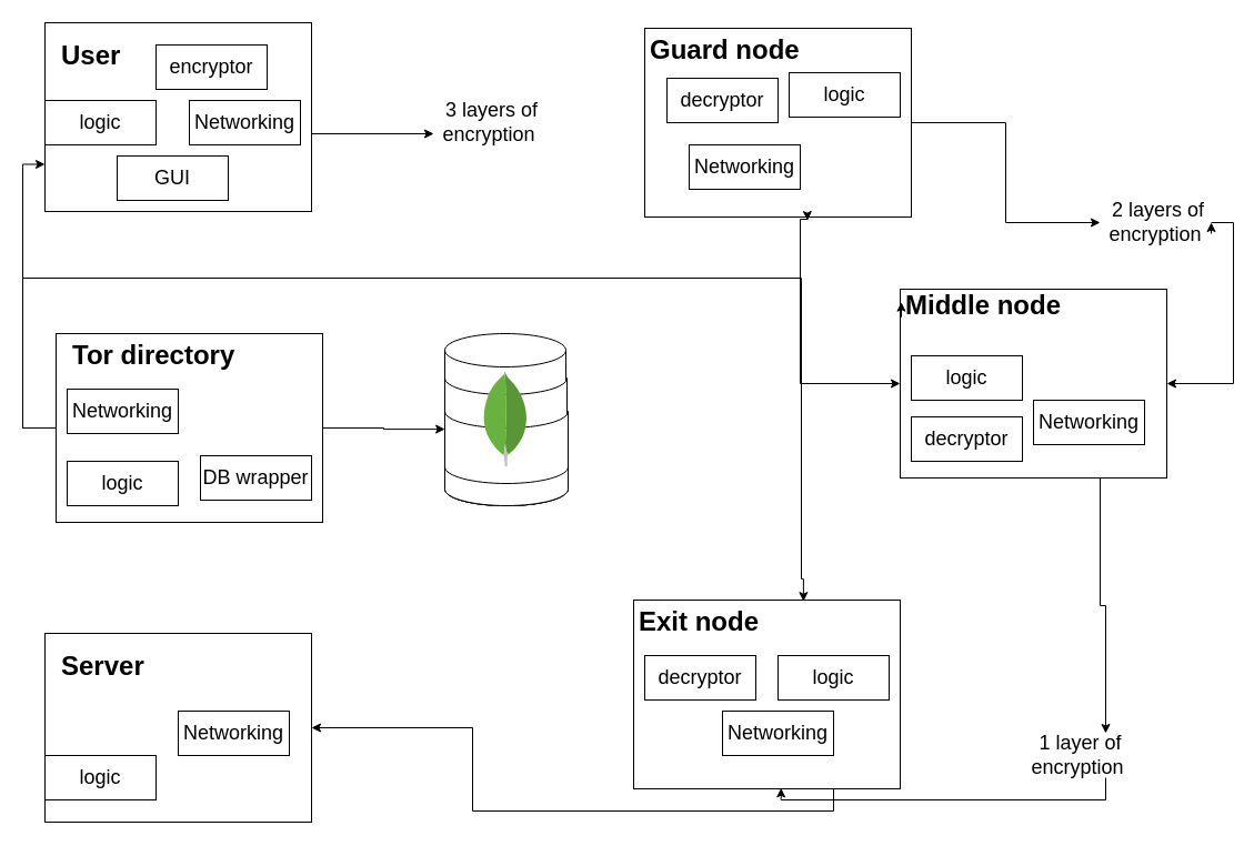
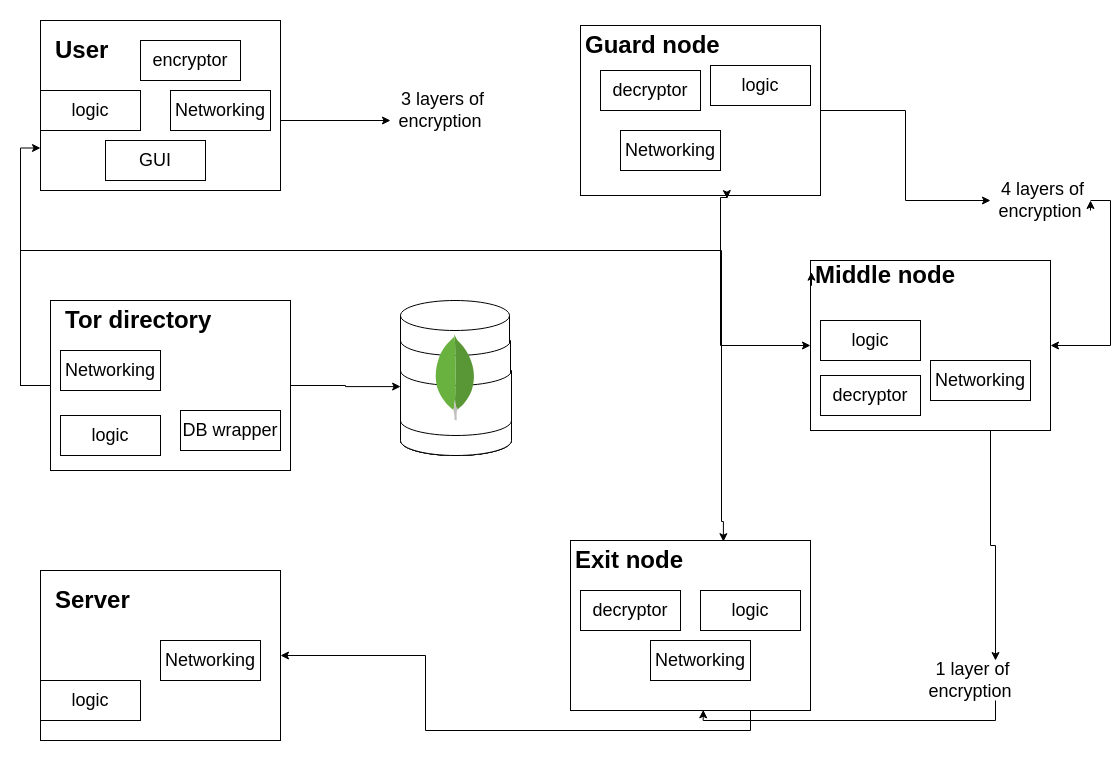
  <mxCell id="0" />
  <mxCell id="1" parent="0" />
  <mxCell id="2" value="" style="shape=cylinder3;whiteSpace=wrap;html=1;boundedLbl=1;backgroundOutline=1;size=15;" parent="1" vertex="1"><mxGeometry x="400" y="300" width="109" height="150" as="geometry" /></mxCell>
  <mxCell id="3" value="" style="shape=cylinder3;whiteSpace=wrap;html=1;boundedLbl=1;backgroundOutline=1;size=15;lid=0;" parent="1" vertex="1"><mxGeometry x="400" y="400" width="111" height="55" as="geometry" /></mxCell>
  <mxCell id="4" value="" style="shape=cylinder3;whiteSpace=wrap;html=1;boundedLbl=1;backgroundOutline=1;size=15;lid=0;" parent="1" vertex="1"><mxGeometry x="400" y="340" width="110" height="115" as="geometry" /></mxCell>
  <mxCell id="5" value="" style="rounded=0;whiteSpace=wrap;html=1;" parent="1" vertex="1"><mxGeometry x="40" y="20" width="240" height="170" as="geometry" /></mxCell>
  <mxCell id="6" value="&lt;h1&gt;User&lt;/h1&gt;&lt;p&gt;&lt;br&gt;&lt;/p&gt;" style="text;html=1;strokeColor=none;fillColor=none;spacing=5;spacingTop=-20;whiteSpace=wrap;overflow=hidden;rounded=0;" parent="1" vertex="1"><mxGeometry x="50" y="30" width="190" height="120" as="geometry" /></mxCell>
  <mxCell id="7" style="edgeStyle=orthogonalEdgeStyle;rounded=0;orthogonalLoop=1;jettySize=auto;html=1;exitX=1;exitY=0.5;exitDx=0;exitDy=0;entryX=0;entryY=0.5;entryDx=0;entryDy=0;" parent="1" source="8" target="45" edge="1"><mxGeometry relative="1" as="geometry" /></mxCell>
  <mxCell id="8" value="" style="rounded=0;whiteSpace=wrap;html=1;" parent="1" vertex="1"><mxGeometry x="580" y="25" width="240" height="170" as="geometry" /></mxCell>
  <mxCell id="9" value="&lt;h1&gt;Guard node&lt;/h1&gt;" style="text;html=1;strokeColor=none;fillColor=none;spacing=5;spacingTop=-20;whiteSpace=wrap;overflow=hidden;rounded=0;" parent="1" vertex="1"><mxGeometry x="580" y="25" width="190" height="120" as="geometry" /></mxCell>
  <mxCell id="10" style="edgeStyle=orthogonalEdgeStyle;rounded=0;orthogonalLoop=1;jettySize=auto;html=1;exitX=0.75;exitY=1;exitDx=0;exitDy=0;entryX=1;entryY=0.5;entryDx=0;entryDy=0;" parent="1" source="11" target="17" edge="1"><mxGeometry relative="1" as="geometry" /></mxCell>
  <mxCell id="11" value="" style="rounded=0;whiteSpace=wrap;html=1;" parent="1" vertex="1"><mxGeometry x="570" y="540" width="240" height="170" as="geometry" /></mxCell>
  <mxCell id="12" value="&lt;h1&gt;Exit node&lt;/h1&gt;" style="text;html=1;strokeColor=none;fillColor=none;spacing=5;spacingTop=-20;whiteSpace=wrap;overflow=hidden;rounded=0;" parent="1" vertex="1"><mxGeometry x="570" y="540" width="190" height="120" as="geometry" /></mxCell>
  <mxCell id="13" style="edgeStyle=orthogonalEdgeStyle;rounded=0;orthogonalLoop=1;jettySize=auto;html=1;exitX=0.75;exitY=1;exitDx=0;exitDy=0;entryX=0.553;entryY=0.996;entryDx=0;entryDy=0;entryPerimeter=0;" parent="1" source="47" target="11" edge="1"><mxGeometry relative="1" as="geometry" /></mxCell>
  <mxCell id="14" style="edgeStyle=orthogonalEdgeStyle;rounded=0;orthogonalLoop=1;jettySize=auto;html=1;exitX=0.75;exitY=1;exitDx=0;exitDy=0;entryX=0.75;entryY=0;entryDx=0;entryDy=0;" parent="1" source="15" target="47" edge="1"><mxGeometry relative="1" as="geometry" /></mxCell>
  <mxCell id="15" value="" style="rounded=0;whiteSpace=wrap;html=1;" parent="1" vertex="1"><mxGeometry x="810" y="260" width="240" height="170" as="geometry" /></mxCell>
  <mxCell id="16" value="&lt;h1&gt;Middle node&lt;/h1&gt;" style="text;html=1;strokeColor=none;fillColor=none;spacing=5;spacingTop=-20;whiteSpace=wrap;overflow=hidden;rounded=0;" parent="1" vertex="1"><mxGeometry x="810" y="255" width="190" height="120" as="geometry" /></mxCell>
  <mxCell id="17" value="" style="rounded=0;whiteSpace=wrap;html=1;" parent="1" vertex="1"><mxGeometry x="40" y="570" width="240" height="170" as="geometry" /></mxCell>
  <mxCell id="18" value="&lt;h1&gt;Server&lt;/h1&gt;" style="text;html=1;strokeColor=none;fillColor=none;spacing=5;spacingTop=-20;whiteSpace=wrap;overflow=hidden;rounded=0;" parent="1" vertex="1"><mxGeometry x="50" y="580" width="190" height="120" as="geometry" /></mxCell>
  <mxCell id="19" style="edgeStyle=orthogonalEdgeStyle;rounded=0;orthogonalLoop=1;jettySize=auto;html=1;exitX=1;exitY=0.5;exitDx=0;exitDy=0;entryX=0.001;entryY=0.574;entryDx=0;entryDy=0;entryPerimeter=0;" parent="1" source="25" target="2" edge="1"><mxGeometry relative="1" as="geometry" /></mxCell>
  <mxCell id="20" style="edgeStyle=orthogonalEdgeStyle;rounded=0;orthogonalLoop=1;jettySize=auto;html=1;exitX=0;exitY=0.5;exitDx=0;exitDy=0;entryX=0;entryY=0.75;entryDx=0;entryDy=0;" parent="1" source="30" target="5" edge="1"><mxGeometry relative="1" as="geometry"><Array as="points"><mxPoint x="20" y="385" /><mxPoint x="20" y="148" /></Array></mxGeometry></mxCell>
  <mxCell id="21" style="edgeStyle=orthogonalEdgeStyle;rounded=0;orthogonalLoop=1;jettySize=auto;html=1;exitX=0;exitY=0.5;exitDx=0;exitDy=0;entryX=0;entryY=0.5;entryDx=0;entryDy=0;" parent="1" source="25" target="30" edge="1"><mxGeometry relative="1" as="geometry" /></mxCell>
  <mxCell id="22" style="edgeStyle=orthogonalEdgeStyle;rounded=0;orthogonalLoop=1;jettySize=auto;html=1;entryX=0.611;entryY=1.018;entryDx=0;entryDy=0;entryPerimeter=0;" parent="1" target="8" edge="1"><mxGeometry relative="1" as="geometry"><mxPoint x="20" y="370" as="sourcePoint" /><Array as="points"><mxPoint x="20" y="250" /><mxPoint x="720" y="250" /><mxPoint x="720" y="197" /><mxPoint x="727" y="197" /></Array></mxGeometry></mxCell>
  <mxCell id="23" style="edgeStyle=orthogonalEdgeStyle;rounded=0;orthogonalLoop=1;jettySize=auto;html=1;exitX=0;exitY=0.5;exitDx=0;exitDy=0;entryX=0;entryY=0.5;entryDx=0;entryDy=0;" parent="1" source="25" target="15" edge="1"><mxGeometry relative="1" as="geometry"><Array as="points"><mxPoint x="20" y="385" /><mxPoint x="20" y="250" /><mxPoint x="720" y="250" /><mxPoint x="720" y="345" /></Array></mxGeometry></mxCell>
  <mxCell id="24" style="edgeStyle=orthogonalEdgeStyle;rounded=0;orthogonalLoop=1;jettySize=auto;html=1;exitX=0;exitY=0.5;exitDx=0;exitDy=0;entryX=0.637;entryY=0.007;entryDx=0;entryDy=0;entryPerimeter=0;" parent="1" source="25" target="11" edge="1"><mxGeometry relative="1" as="geometry"><Array as="points"><mxPoint x="20" y="385" /><mxPoint x="20" y="250" /><mxPoint x="721" y="250" /><mxPoint x="721" y="521" /></Array></mxGeometry></mxCell>
  <mxCell id="25" value="" style="rounded=0;whiteSpace=wrap;html=1;" parent="1" vertex="1"><mxGeometry x="50" y="300" width="240" height="170" as="geometry" /></mxCell>
  <mxCell id="26" value="&lt;h1&gt;Tor directory&lt;/h1&gt;" style="text;html=1;strokeColor=none;fillColor=none;spacing=5;spacingTop=-20;whiteSpace=wrap;overflow=hidden;rounded=0;" parent="1" vertex="1"><mxGeometry x="60" y="300" width="190" height="120" as="geometry" /></mxCell>
  <mxCell id="27" value="&lt;font style=&quot;font-size: 18px;&quot;&gt;Networking&lt;/font&gt;" style="text;html=1;strokeColor=#000000;fillColor=none;align=center;verticalAlign=middle;whiteSpace=wrap;rounded=0;" parent="1" vertex="1"><mxGeometry x="170" y="90" width="100" height="40" as="geometry" /></mxCell>
  <mxCell id="28" value="&lt;font style=&quot;font-size: 18px;&quot;&gt;Networking&lt;/font&gt;" style="text;html=1;strokeColor=#000000;fillColor=none;align=center;verticalAlign=middle;whiteSpace=wrap;rounded=0;" parent="1" vertex="1"><mxGeometry x="620" y="130" width="100" height="40" as="geometry" /></mxCell>
  <mxCell id="29" value="&lt;font style=&quot;font-size: 18px;&quot;&gt;Networking&lt;/font&gt;" style="text;html=1;strokeColor=#000000;fillColor=none;align=center;verticalAlign=middle;whiteSpace=wrap;rounded=0;" parent="1" vertex="1"><mxGeometry x="930" y="360" width="100" height="40" as="geometry" /></mxCell>
  <mxCell id="30" value="&lt;font style=&quot;font-size: 18px;&quot;&gt;Networking&lt;/font&gt;" style="text;html=1;strokeColor=#000000;fillColor=none;align=center;verticalAlign=middle;whiteSpace=wrap;rounded=0;" parent="1" vertex="1"><mxGeometry x="60" y="350" width="100" height="40" as="geometry" /></mxCell>
  <mxCell id="31" value="&lt;font style=&quot;font-size: 18px;&quot;&gt;Networking&lt;/font&gt;" style="text;html=1;strokeColor=#000000;fillColor=none;align=center;verticalAlign=middle;whiteSpace=wrap;rounded=0;" parent="1" vertex="1"><mxGeometry x="650" y="640" width="100" height="40" as="geometry" /></mxCell>
  <mxCell id="32" value="&lt;font style=&quot;font-size: 18px;&quot;&gt;Networking&lt;/font&gt;" style="text;html=1;strokeColor=#000000;fillColor=none;align=center;verticalAlign=middle;whiteSpace=wrap;rounded=0;" parent="1" vertex="1"><mxGeometry x="160" y="640" width="100" height="40" as="geometry" /></mxCell>
  <mxCell id="33" value="Database" style="text;html=1;strokeColor=none;fillColor=none;align=center;verticalAlign=middle;whiteSpace=wrap;rounded=0;" parent="1" vertex="1"><mxGeometry x="420" y="405" width="60" height="50" as="geometry" /></mxCell>
  <mxCell id="34" value="&lt;font style=&quot;font-size: 18px;&quot;&gt;DB wrapper&lt;/font&gt;" style="text;html=1;strokeColor=#000000;fillColor=none;align=center;verticalAlign=middle;whiteSpace=wrap;rounded=0;" parent="1" vertex="1"><mxGeometry x="180" y="410" width="100" height="40" as="geometry" /></mxCell>
  <mxCell id="35" value="&lt;font style=&quot;font-size: 18px;&quot;&gt;logic&lt;/font&gt;" style="text;html=1;strokeColor=#000000;fillColor=none;align=center;verticalAlign=middle;whiteSpace=wrap;rounded=0;" parent="1" vertex="1"><mxGeometry x="40" y="90" width="100" height="40" as="geometry" /></mxCell>
  <mxCell id="36" value="&lt;font style=&quot;font-size: 18px;&quot;&gt;logic&lt;/font&gt;" style="text;html=1;strokeColor=#000000;fillColor=none;align=center;verticalAlign=middle;whiteSpace=wrap;rounded=0;" parent="1" vertex="1"><mxGeometry x="700" y="590" width="100" height="40" as="geometry" /></mxCell>
  <mxCell id="37" value="&lt;font style=&quot;font-size: 18px;&quot;&gt;logic&lt;/font&gt;" style="text;html=1;strokeColor=#000000;fillColor=none;align=center;verticalAlign=middle;whiteSpace=wrap;rounded=0;" parent="1" vertex="1"><mxGeometry x="710" y="65" width="100" height="40" as="geometry" /></mxCell>
  <mxCell id="38" value="&lt;font style=&quot;font-size: 18px;&quot;&gt;logic&lt;/font&gt;" style="text;html=1;strokeColor=#000000;fillColor=none;align=center;verticalAlign=middle;whiteSpace=wrap;rounded=0;" parent="1" vertex="1"><mxGeometry x="820" y="320" width="100" height="40" as="geometry" /></mxCell>
  <mxCell id="39" value="&lt;font style=&quot;font-size: 18px;&quot;&gt;logic&lt;/font&gt;" style="text;html=1;strokeColor=#000000;fillColor=none;align=center;verticalAlign=middle;whiteSpace=wrap;rounded=0;" parent="1" vertex="1"><mxGeometry x="40" y="680" width="100" height="40" as="geometry" /></mxCell>
  <mxCell id="40" value="&lt;font style=&quot;font-size: 18px;&quot;&gt;logic&lt;/font&gt;" style="text;html=1;strokeColor=#000000;fillColor=none;align=center;verticalAlign=middle;whiteSpace=wrap;rounded=0;" parent="1" vertex="1"><mxGeometry x="60" y="415" width="100" height="40" as="geometry" /></mxCell>
  <mxCell id="41" value="&lt;font style=&quot;font-size: 18px;&quot;&gt;GUI&lt;/font&gt;" style="text;html=1;strokeColor=#000000;fillColor=none;align=center;verticalAlign=middle;whiteSpace=wrap;rounded=0;" parent="1" vertex="1"><mxGeometry x="105" y="140" width="100" height="40" as="geometry" /></mxCell>
  <mxCell id="42" value="" style="edgeStyle=orthogonalEdgeStyle;rounded=0;orthogonalLoop=1;jettySize=auto;html=1;exitX=1;exitY=0.5;exitDx=0;exitDy=0;entryX=0;entryY=0.75;entryDx=0;entryDy=0;" parent="1" source="5" target="43" edge="1"><mxGeometry relative="1" as="geometry"><mxPoint x="280" y="105" as="sourcePoint" /><mxPoint x="580" y="115" as="targetPoint" /><Array as="points"><mxPoint x="280" y="120" /></Array></mxGeometry></mxCell>
  <mxCell id="43" value="&lt;span style=&quot;font-size: 18px;&quot;&gt;&amp;nbsp;3 layers of encryption&lt;/span&gt;" style="text;html=1;strokeColor=none;fillColor=none;align=center;verticalAlign=middle;whiteSpace=wrap;rounded=0;" parent="1" vertex="1"><mxGeometry x="390" y="90" width="100" height="40" as="geometry" /></mxCell>
  <mxCell id="44" style="edgeStyle=orthogonalEdgeStyle;rounded=0;orthogonalLoop=1;jettySize=auto;html=1;exitX=1;exitY=0.5;exitDx=0;exitDy=0;entryX=1;entryY=0.5;entryDx=0;entryDy=0;" parent="1" source="45" target="15" edge="1"><mxGeometry relative="1" as="geometry" /></mxCell>
- <mxCell id="45" value="&lt;span style=&quot;font-size: 18px;&quot;&gt;&amp;nbsp;2 layers of encryption&lt;/span&gt;" style="text;html=1;strokeColor=none;fillColor=none;align=center;verticalAlign=middle;whiteSpace=wrap;rounded=0;" parent="1" vertex="1"><mxGeometry x="990" y="180" width="100" height="40" as="geometry" /></mxCell>
+ <mxCell id="45" value="&lt;span style=&quot;font-size: 18px;&quot;&gt;&amp;nbsp;4 layers of encryption&lt;/span&gt;" style="text;html=1;strokeColor=none;fillColor=none;align=center;verticalAlign=middle;whiteSpace=wrap;rounded=0;" parent="1" vertex="1"><mxGeometry x="990" y="180" width="100" height="40" as="geometry" /></mxCell>
  <mxCell id="46" style="edgeStyle=orthogonalEdgeStyle;rounded=0;orthogonalLoop=1;jettySize=auto;html=1;exitX=1;exitY=0.75;exitDx=0;exitDy=0;entryX=1;entryY=0.5;entryDx=0;entryDy=0;" parent="1" source="45" target="45" edge="1"><mxGeometry relative="1" as="geometry" /></mxCell>
  <mxCell id="47" value="&lt;span style=&quot;font-size: 18px;&quot;&gt;&amp;nbsp;1 layer of encryption&lt;/span&gt;" style="text;html=1;strokeColor=none;fillColor=none;align=center;verticalAlign=middle;whiteSpace=wrap;rounded=0;" parent="1" vertex="1"><mxGeometry x="920" y="660" width="100" height="40" as="geometry" /></mxCell>
  <mxCell id="48" value="&lt;font style=&quot;font-size: 18px;&quot;&gt;decryptor&lt;/font&gt;" style="text;html=1;strokeColor=#000000;fillColor=none;align=center;verticalAlign=middle;whiteSpace=wrap;rounded=0;" parent="1" vertex="1"><mxGeometry x="580" y="590" width="100" height="40" as="geometry" /></mxCell>
  <mxCell id="49" value="&lt;font style=&quot;font-size: 18px;&quot;&gt;decryptor&lt;/font&gt;" style="text;html=1;strokeColor=#000000;fillColor=none;align=center;verticalAlign=middle;whiteSpace=wrap;rounded=0;" parent="1" vertex="1"><mxGeometry x="820" y="375" width="100" height="40" as="geometry" /></mxCell>
  <mxCell id="50" value="&lt;font style=&quot;font-size: 18px;&quot;&gt;decryptor&lt;/font&gt;" style="text;html=1;strokeColor=#000000;fillColor=none;align=center;verticalAlign=middle;whiteSpace=wrap;rounded=0;" parent="1" vertex="1"><mxGeometry x="600" y="70" width="100" height="40" as="geometry" /></mxCell>
  <mxCell id="51" value="&lt;font style=&quot;font-size: 18px;&quot;&gt;encryptor&lt;/font&gt;" style="text;html=1;strokeColor=#000000;fillColor=none;align=center;verticalAlign=middle;whiteSpace=wrap;rounded=0;" parent="1" vertex="1"><mxGeometry x="140" y="40" width="100" height="40" as="geometry" /></mxCell>
  <mxCell id="52" style="edgeStyle=orthogonalEdgeStyle;rounded=0;orthogonalLoop=1;jettySize=auto;html=1;exitX=0;exitY=0.25;exitDx=0;exitDy=0;entryX=0.005;entryY=0.139;entryDx=0;entryDy=0;entryPerimeter=0;" parent="1" source="16" target="16" edge="1"><mxGeometry relative="1" as="geometry" /></mxCell>
  <mxCell id="53" value="" style="shape=cylinder3;whiteSpace=wrap;html=1;boundedLbl=1;backgroundOutline=1;size=15;lid=0;" parent="1" vertex="1"><mxGeometry x="400" y="370" width="111" height="85" as="geometry" /></mxCell>
  <mxCell id="54" value="" style="dashed=0;outlineConnect=0;html=1;align=center;labelPosition=center;verticalLabelPosition=bottom;verticalAlign=top;shape=mxgraph.weblogos.mongodb" parent="1" vertex="1"><mxGeometry x="433.9" y="333.8" width="41.2" height="86.2" as="geometry" /></mxCell>
  <mxCell id="55" value="" style="shape=cylinder3;whiteSpace=wrap;html=1;boundedLbl=1;backgroundOutline=1;size=15;lid=0;" parent="1" vertex="1"><mxGeometry x="400" y="420" width="111" height="35" as="geometry" /></mxCell>
